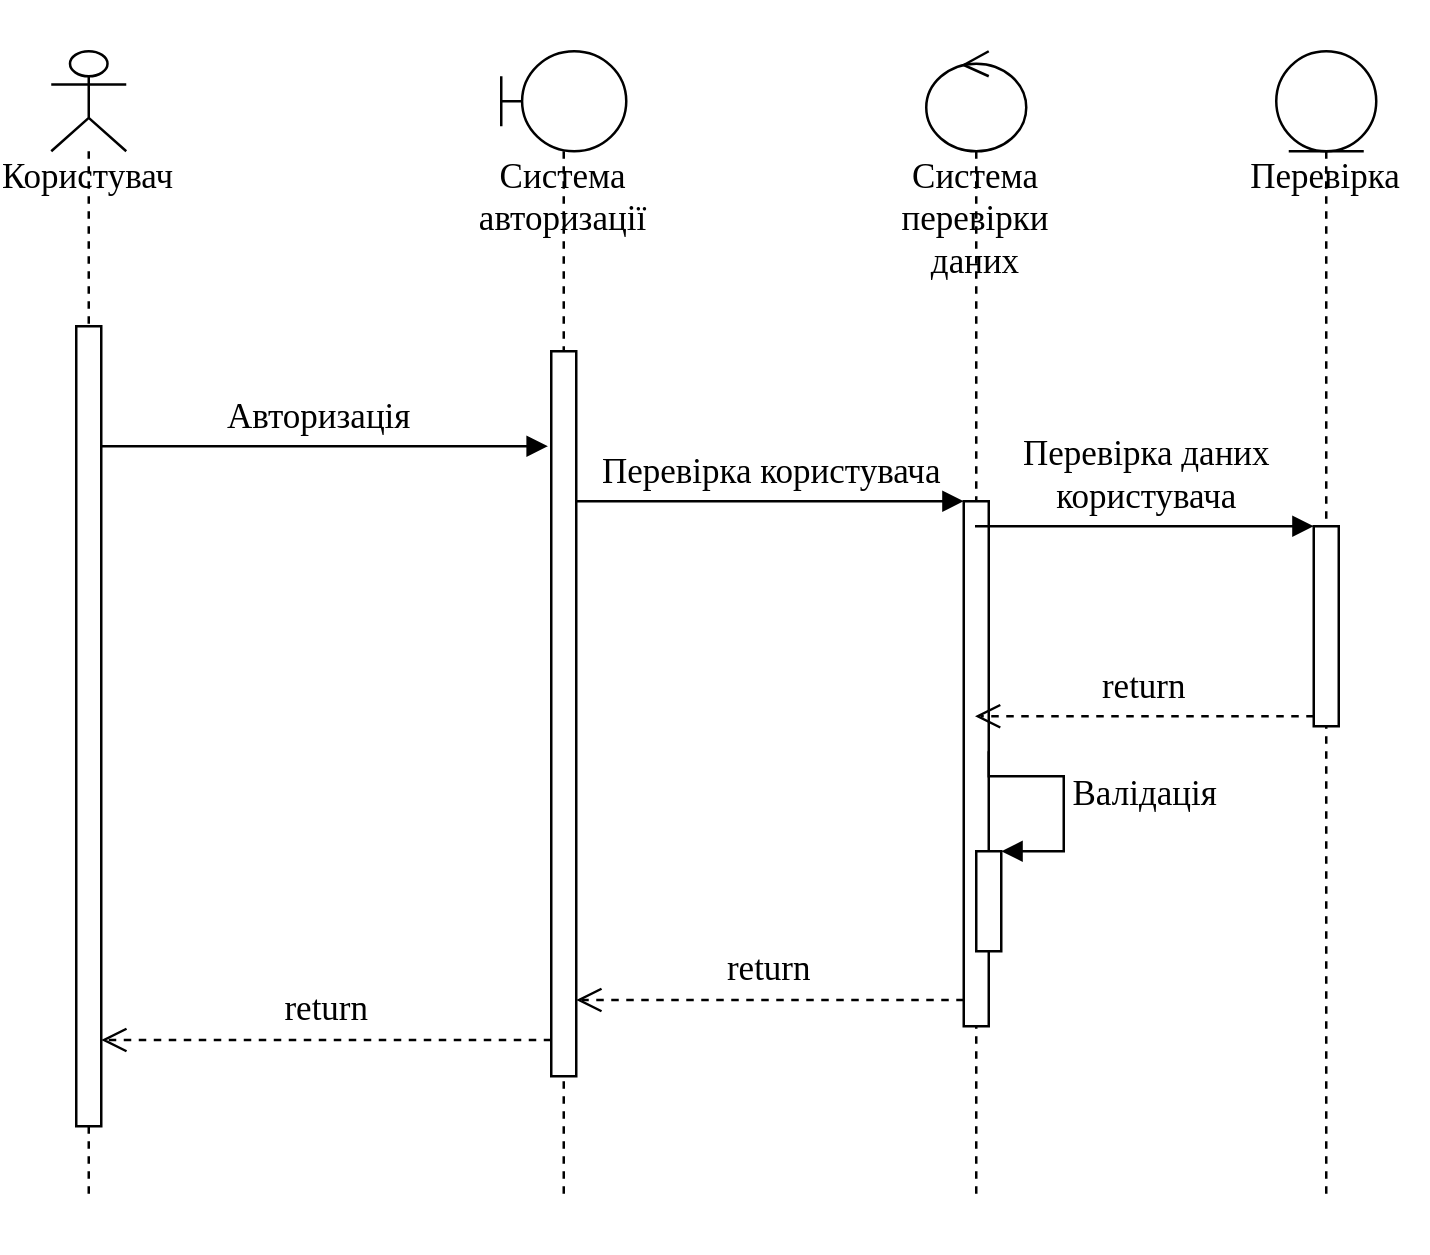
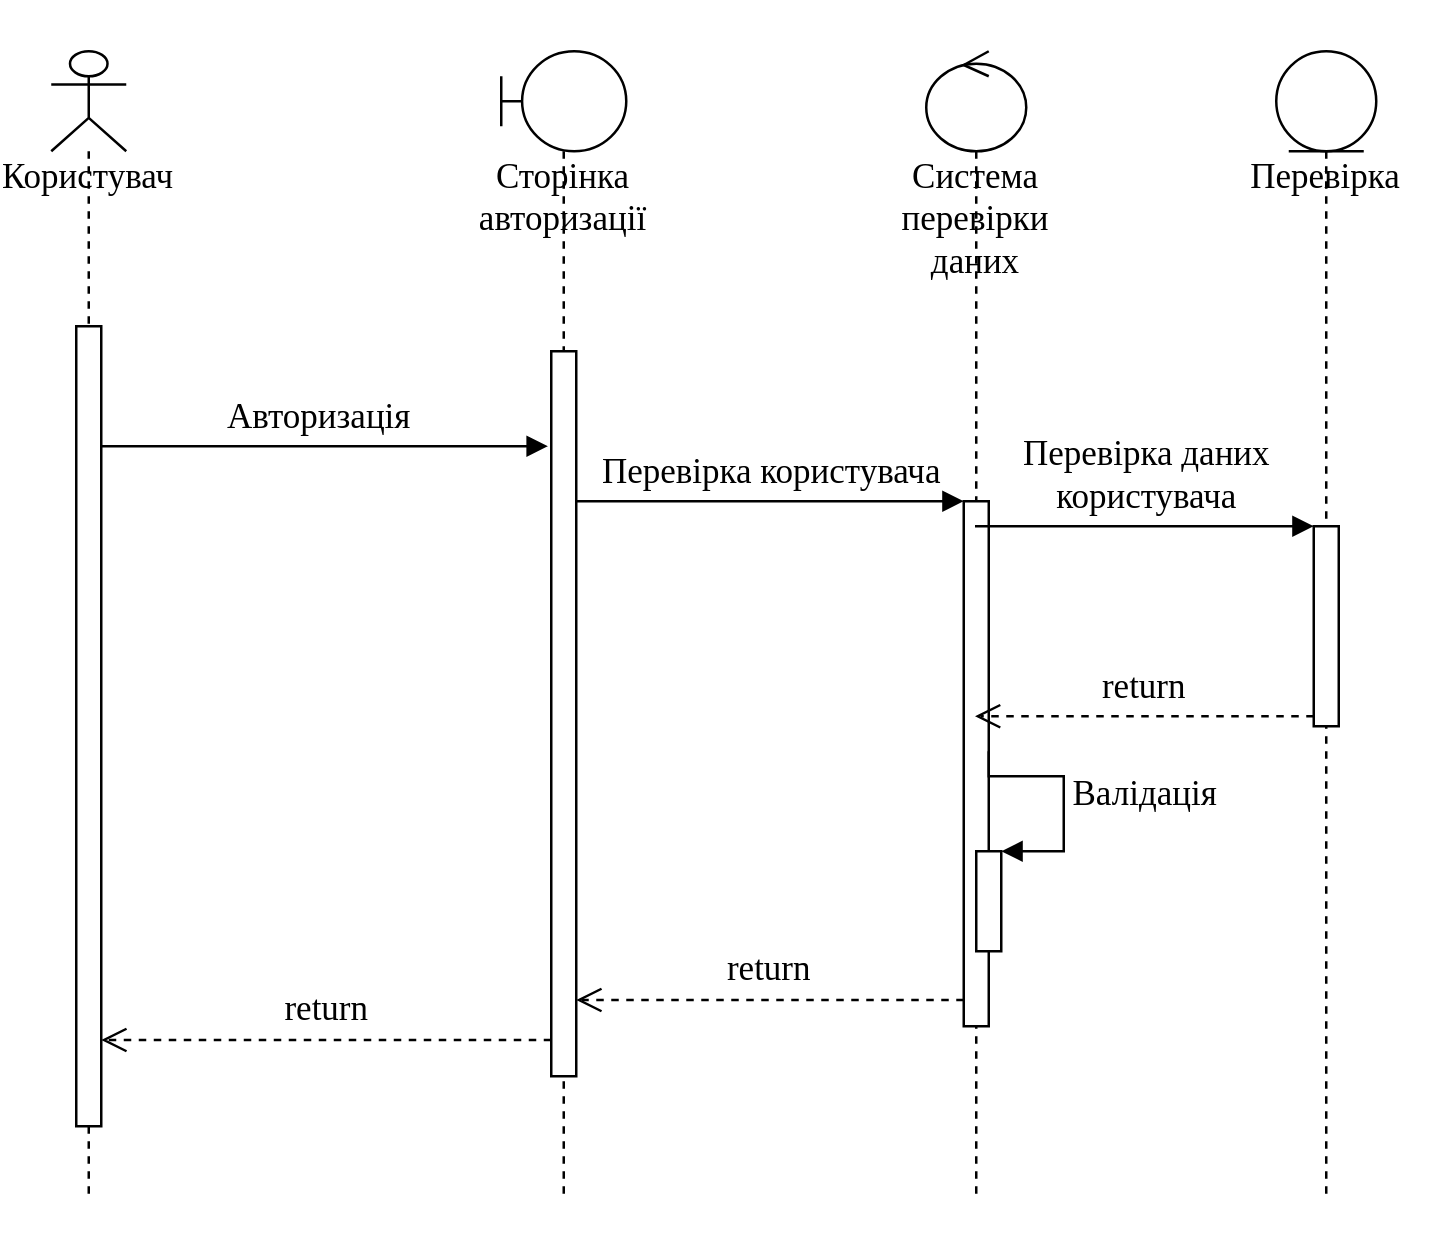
  <mxCell id="0" />
  <mxCell id="1" parent="0" />
- <mxCell id="2" value="Система авторизації&lt;br style=&quot;font-size: 14px;&quot;&gt;" style="shape=umlLifeline;participant=umlBoundary;perimeter=lifelinePerimeter;whiteSpace=wrap;html=1;container=1;collapsible=0;recursiveResize=0;verticalAlign=top;spacingTop=36;outlineConnect=0;fontFamily=Times New Roman;fontSize=14;" vertex="1" parent="1"><mxGeometry x="200" y="20" width="50" height="460" as="geometry" /></mxCell>
+ <mxCell id="2" value="Сторінка авторизації&lt;br style=&quot;font-size: 14px;&quot;&gt;" style="shape=umlLifeline;participant=umlBoundary;perimeter=lifelinePerimeter;whiteSpace=wrap;html=1;container=1;collapsible=0;recursiveResize=0;verticalAlign=top;spacingTop=36;outlineConnect=0;fontFamily=Times New Roman;fontSize=14;" vertex="1" parent="1"><mxGeometry x="200" y="20" width="50" height="460" as="geometry" /></mxCell>
  <mxCell id="3" value="" style="html=1;points=[];perimeter=orthogonalPerimeter;fontFamily=Times New Roman;fontSize=14;" vertex="1" parent="2"><mxGeometry x="20" y="120" width="10" height="290" as="geometry" /></mxCell>
  <mxCell id="4" value="Перевірка" style="shape=umlLifeline;participant=umlEntity;perimeter=lifelinePerimeter;whiteSpace=wrap;html=1;container=1;collapsible=0;recursiveResize=0;verticalAlign=top;spacingTop=36;outlineConnect=0;fontFamily=Times New Roman;fontSize=14;" vertex="1" parent="1"><mxGeometry x="510" y="20" width="40" height="460" as="geometry" /></mxCell>
  <mxCell id="5" value="" style="html=1;points=[];perimeter=orthogonalPerimeter;fontFamily=Times New Roman;fontSize=14;" vertex="1" parent="4"><mxGeometry x="15" y="190" width="10" height="80" as="geometry" /></mxCell>
  <mxCell id="6" value="Система перевірки даних" style="shape=umlLifeline;participant=umlControl;perimeter=lifelinePerimeter;whiteSpace=wrap;html=1;container=1;collapsible=0;recursiveResize=0;verticalAlign=top;spacingTop=36;outlineConnect=0;fontFamily=Times New Roman;fontSize=14;" vertex="1" parent="1"><mxGeometry x="370" y="20" width="40" height="460" as="geometry" /></mxCell>
  <mxCell id="7" value="" style="html=1;points=[];perimeter=orthogonalPerimeter;fontFamily=Times New Roman;fontSize=14;" vertex="1" parent="6"><mxGeometry x="15" y="180" width="10" height="210" as="geometry" /></mxCell>
  <mxCell id="8" value="" style="html=1;points=[];perimeter=orthogonalPerimeter;fontFamily=Times New Roman;fontSize=14;" vertex="1" parent="6"><mxGeometry x="20" y="320" width="10" height="40" as="geometry" /></mxCell>
  <mxCell id="9" value="Валідація" style="edgeStyle=orthogonalEdgeStyle;html=1;align=left;spacingLeft=2;endArrow=block;rounded=0;entryX=1;entryY=0;fontFamily=Times New Roman;fontSize=14;" edge="1" target="8" parent="6"><mxGeometry relative="1" as="geometry"><mxPoint x="25" y="280" as="sourcePoint" /><Array as="points"><mxPoint x="25" y="290" /><mxPoint x="55" y="290" /><mxPoint x="55" y="320" /></Array></mxGeometry></mxCell>
  <mxCell id="10" value="Авторизація" style="html=1;verticalAlign=bottom;endArrow=block;entryX=-0.133;entryY=0.131;entryDx=0;entryDy=0;entryPerimeter=0;fontFamily=Times New Roman;fontSize=14;" edge="1" target="3" parent="1" source="14"><mxGeometry relative="1" as="geometry"><mxPoint x="39.5" y="100" as="sourcePoint" /></mxGeometry></mxCell>
  <mxCell id="11" value="return" style="html=1;verticalAlign=bottom;endArrow=open;dashed=1;endSize=8;exitX=0;exitY=0.95;fontFamily=Times New Roman;fontSize=14;" edge="1" source="3" parent="1" target="15"><mxGeometry relative="1" as="geometry"><mxPoint x="39.5" y="252" as="targetPoint" /></mxGeometry></mxCell>
  <mxCell id="12" value="Перевірка користувача" style="html=1;verticalAlign=bottom;endArrow=block;entryX=0;entryY=0;fontFamily=Times New Roman;fontSize=14;" edge="1" target="7" parent="1" source="3"><mxGeometry relative="1" as="geometry"><mxPoint x="229" y="130" as="sourcePoint" /></mxGeometry></mxCell>
  <mxCell id="13" value="return" style="html=1;verticalAlign=bottom;endArrow=open;dashed=1;endSize=8;exitX=0;exitY=0.95;fontFamily=Times New Roman;fontSize=14;" edge="1" source="7" parent="1" target="3"><mxGeometry relative="1" as="geometry"><mxPoint x="270" y="299" as="targetPoint" /></mxGeometry></mxCell>
  <mxCell id="14" value="Користувач&lt;br style=&quot;font-size: 14px;&quot;&gt;" style="shape=umlLifeline;participant=umlActor;perimeter=lifelinePerimeter;whiteSpace=wrap;html=1;container=1;collapsible=0;recursiveResize=0;verticalAlign=top;spacingTop=36;outlineConnect=0;fontFamily=Times New Roman;fontSize=14;" vertex="1" parent="1"><mxGeometry x="20" y="20" width="30" height="460" as="geometry" /></mxCell>
  <mxCell id="15" value="" style="html=1;points=[];perimeter=orthogonalPerimeter;fontFamily=Times New Roman;fontSize=14;" vertex="1" parent="14"><mxGeometry x="10" y="110" width="10" height="320" as="geometry" /></mxCell>
  <mxCell id="16" value="Перевірка даних &lt;br style=&quot;font-size: 14px;&quot;&gt;користувача" style="html=1;verticalAlign=bottom;endArrow=block;entryX=0;entryY=0;fontFamily=Times New Roman;fontSize=14;" edge="1" target="5" parent="1" source="6"><mxGeometry relative="1" as="geometry"><mxPoint x="435" y="140" as="sourcePoint" /></mxGeometry></mxCell>
  <mxCell id="17" value="return" style="html=1;verticalAlign=bottom;endArrow=open;dashed=1;endSize=8;exitX=0;exitY=0.95;fontFamily=Times New Roman;fontSize=14;" edge="1" source="5" parent="1" target="6"><mxGeometry relative="1" as="geometry"><mxPoint x="435" y="216" as="targetPoint" /></mxGeometry></mxCell>
